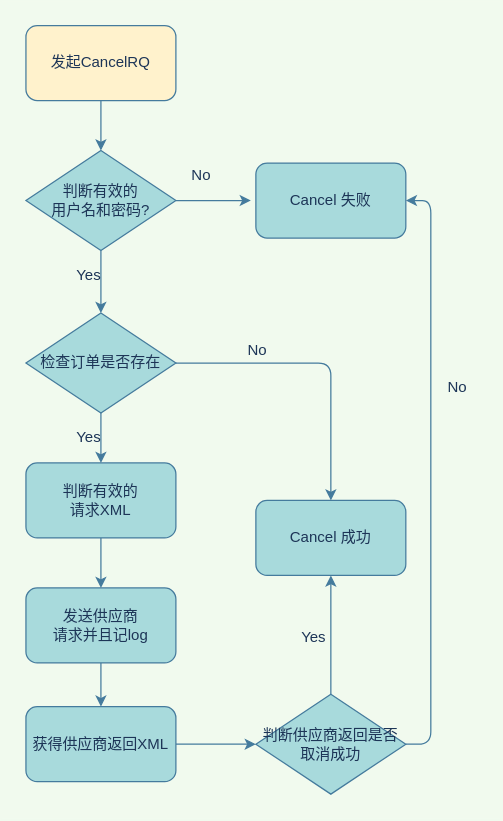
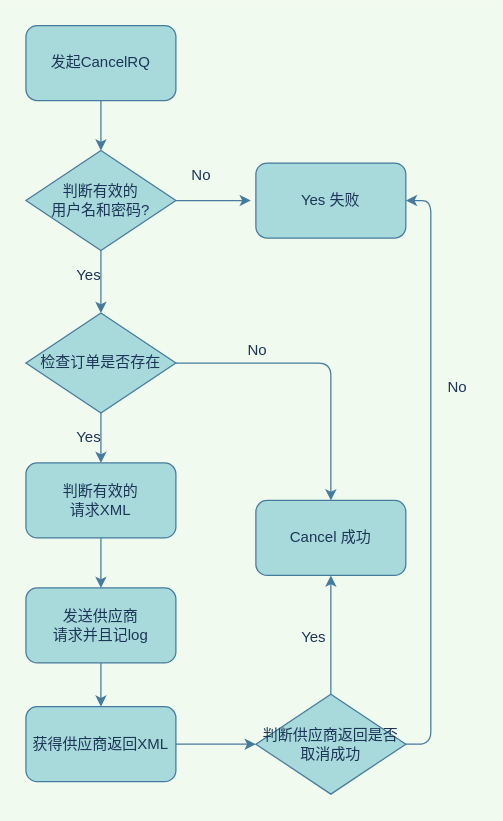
  <mxCell id="0" />
  <mxCell id="1" parent="0" />
  <mxCell id="2" style="edgeStyle=orthogonalEdgeStyle;curved=0;rounded=1;sketch=0;orthogonalLoop=1;jettySize=auto;html=1;exitX=0.5;exitY=1;exitDx=0;exitDy=0;entryX=0.5;entryY=0;entryDx=0;entryDy=0;strokeColor=#457B9D;fillColor=#A8DADC;fontColor=#1D3557;" edge="1" parent="1" source="3" target="6"><mxGeometry relative="1" as="geometry" /></mxCell>
- <mxCell id="3" value="发起CancelRQ" style="rounded=1;whiteSpace=wrap;html=1;sketch=0;strokeColor=#457B9D;fillColor=#fff2cc;fontColor=#1D3557;" vertex="1" parent="1"><mxGeometry x="20" y="20" width="120" height="60" as="geometry" /></mxCell>
+ <mxCell id="3" value="发起CancelRQ" style="rounded=1;whiteSpace=wrap;html=1;sketch=0;strokeColor=#457B9D;fillColor=#A8DADC;fontColor=#1D3557;" vertex="1" parent="1"><mxGeometry x="20" y="20" width="120" height="60" as="geometry" /></mxCell>
  <mxCell id="4" style="edgeStyle=orthogonalEdgeStyle;curved=0;rounded=1;sketch=0;orthogonalLoop=1;jettySize=auto;html=1;exitX=0.5;exitY=1;exitDx=0;exitDy=0;entryX=0.5;entryY=0;entryDx=0;entryDy=0;strokeColor=#457B9D;fillColor=#A8DADC;fontColor=#1D3557;" edge="1" parent="1" source="6" target="10"><mxGeometry relative="1" as="geometry" /></mxCell>
  <mxCell id="5" style="edgeStyle=orthogonalEdgeStyle;curved=0;rounded=1;sketch=0;orthogonalLoop=1;jettySize=auto;html=1;exitX=1;exitY=0.5;exitDx=0;exitDy=0;strokeColor=#457B9D;fillColor=#A8DADC;fontColor=#1D3557;" edge="1" parent="1" source="6"><mxGeometry relative="1" as="geometry"><mxPoint x="200" y="160" as="targetPoint" /></mxGeometry></mxCell>
  <mxCell id="6" value="判断有效的&lt;br&gt;用户名和密码?" style="rhombus;whiteSpace=wrap;html=1;rounded=0;sketch=0;strokeColor=#457B9D;fillColor=#A8DADC;fontColor=#1D3557;" vertex="1" parent="1"><mxGeometry x="20" y="120" width="120" height="80" as="geometry" /></mxCell>
- <mxCell id="7" value="Cancel 失败" style="rounded=1;whiteSpace=wrap;html=1;sketch=0;strokeColor=#457B9D;fillColor=#A8DADC;fontColor=#1D3557;" vertex="1" parent="1"><mxGeometry x="204" y="130" width="120" height="60" as="geometry" /></mxCell>
+ <mxCell id="7" value="Yes 失败" style="rounded=1;whiteSpace=wrap;html=1;sketch=0;strokeColor=#457B9D;fillColor=#A8DADC;fontColor=#1D3557;" vertex="1" parent="1"><mxGeometry x="204" y="130" width="120" height="60" as="geometry" /></mxCell>
  <mxCell id="8" style="edgeStyle=orthogonalEdgeStyle;curved=0;rounded=1;sketch=0;orthogonalLoop=1;jettySize=auto;html=1;exitX=0.5;exitY=1;exitDx=0;exitDy=0;entryX=0.5;entryY=0;entryDx=0;entryDy=0;strokeColor=#457B9D;fillColor=#A8DADC;fontColor=#1D3557;" edge="1" parent="1" source="10" target="12"><mxGeometry relative="1" as="geometry" /></mxCell>
  <mxCell id="9" style="edgeStyle=orthogonalEdgeStyle;curved=0;rounded=1;sketch=0;orthogonalLoop=1;jettySize=auto;html=1;exitX=1;exitY=0.5;exitDx=0;exitDy=0;strokeColor=#457B9D;fillColor=#A8DADC;fontColor=#1D3557;" edge="1" parent="1" source="10" target="20"><mxGeometry relative="1" as="geometry" /></mxCell>
  <mxCell id="10" value="检查订单是否存在" style="rhombus;whiteSpace=wrap;html=1;rounded=0;sketch=0;strokeColor=#457B9D;fillColor=#A8DADC;fontColor=#1D3557;" vertex="1" parent="1"><mxGeometry x="20" y="250" width="120" height="80" as="geometry" /></mxCell>
  <mxCell id="11" style="edgeStyle=orthogonalEdgeStyle;curved=0;rounded=1;sketch=0;orthogonalLoop=1;jettySize=auto;html=1;exitX=0.5;exitY=1;exitDx=0;exitDy=0;entryX=0.5;entryY=0;entryDx=0;entryDy=0;strokeColor=#457B9D;fillColor=#A8DADC;fontColor=#1D3557;" edge="1" parent="1" source="12" target="14"><mxGeometry relative="1" as="geometry" /></mxCell>
  <mxCell id="12" value="判断有效的&lt;br&gt;请求XML" style="rounded=1;whiteSpace=wrap;html=1;sketch=0;strokeColor=#457B9D;fillColor=#A8DADC;fontColor=#1D3557;" vertex="1" parent="1"><mxGeometry x="20" y="370" width="120" height="60" as="geometry" /></mxCell>
  <mxCell id="13" style="edgeStyle=orthogonalEdgeStyle;curved=0;rounded=1;sketch=0;orthogonalLoop=1;jettySize=auto;html=1;exitX=0.5;exitY=1;exitDx=0;exitDy=0;entryX=0.5;entryY=0;entryDx=0;entryDy=0;strokeColor=#457B9D;fillColor=#A8DADC;fontColor=#1D3557;" edge="1" parent="1" source="14" target="16"><mxGeometry relative="1" as="geometry" /></mxCell>
  <mxCell id="14" value="发送供应商&lt;br&gt;请求并且记log" style="rounded=1;whiteSpace=wrap;html=1;sketch=0;strokeColor=#457B9D;fillColor=#A8DADC;fontColor=#1D3557;" vertex="1" parent="1"><mxGeometry x="20" y="470" width="120" height="60" as="geometry" /></mxCell>
  <mxCell id="15" style="edgeStyle=orthogonalEdgeStyle;curved=0;rounded=1;sketch=0;orthogonalLoop=1;jettySize=auto;html=1;exitX=1;exitY=0.5;exitDx=0;exitDy=0;strokeColor=#457B9D;fillColor=#A8DADC;fontColor=#1D3557;" edge="1" parent="1" source="16" target="19"><mxGeometry relative="1" as="geometry" /></mxCell>
  <mxCell id="16" value="获得供应商返回XML" style="rounded=1;whiteSpace=wrap;html=1;sketch=0;strokeColor=#457B9D;fillColor=#A8DADC;fontColor=#1D3557;" vertex="1" parent="1"><mxGeometry x="20" y="565" width="120" height="60" as="geometry" /></mxCell>
  <mxCell id="17" style="edgeStyle=orthogonalEdgeStyle;curved=0;rounded=1;sketch=0;orthogonalLoop=1;jettySize=auto;html=1;exitX=0.5;exitY=0;exitDx=0;exitDy=0;entryX=0.5;entryY=1;entryDx=0;entryDy=0;strokeColor=#457B9D;fillColor=#A8DADC;fontColor=#1D3557;" edge="1" parent="1" source="19" target="20"><mxGeometry relative="1" as="geometry" /></mxCell>
  <mxCell id="18" style="edgeStyle=orthogonalEdgeStyle;curved=0;rounded=1;sketch=0;orthogonalLoop=1;jettySize=auto;html=1;exitX=1;exitY=0.5;exitDx=0;exitDy=0;entryX=1;entryY=0.5;entryDx=0;entryDy=0;strokeColor=#457B9D;fillColor=#A8DADC;fontColor=#1D3557;" edge="1" parent="1" source="19" target="7"><mxGeometry relative="1" as="geometry" /></mxCell>
  <mxCell id="19" value="判断供应商返回是否取消成功" style="rhombus;whiteSpace=wrap;html=1;rounded=0;sketch=0;strokeColor=#457B9D;fillColor=#A8DADC;fontColor=#1D3557;" vertex="1" parent="1"><mxGeometry x="204" y="555" width="120" height="80" as="geometry" /></mxCell>
  <mxCell id="20" value="Cancel 成功" style="rounded=1;whiteSpace=wrap;html=1;sketch=0;strokeColor=#457B9D;fillColor=#A8DADC;fontColor=#1D3557;" vertex="1" parent="1"><mxGeometry x="204" y="400" width="120" height="60" as="geometry" /></mxCell>
  <mxCell id="21" value="Yes" style="text;html=1;align=center;verticalAlign=middle;resizable=0;points=[];autosize=1;fontColor=#1D3557;" vertex="1" parent="1"><mxGeometry x="50" y="210" width="40" height="20" as="geometry" /></mxCell>
  <mxCell id="22" value="No" style="text;html=1;align=center;verticalAlign=middle;resizable=0;points=[];autosize=1;fontColor=#1D3557;" vertex="1" parent="1"><mxGeometry x="145" y="130" width="30" height="20" as="geometry" /></mxCell>
  <mxCell id="23" value="No" style="text;html=1;align=center;verticalAlign=middle;resizable=0;points=[];autosize=1;fontColor=#1D3557;" vertex="1" parent="1"><mxGeometry x="190" y="270" width="30" height="20" as="geometry" /></mxCell>
  <mxCell id="24" value="Yes" style="text;html=1;align=center;verticalAlign=middle;resizable=0;points=[];autosize=1;fontColor=#1D3557;" vertex="1" parent="1"><mxGeometry x="50" y="340" width="40" height="20" as="geometry" /></mxCell>
  <mxCell id="25" value="No" style="text;html=1;align=center;verticalAlign=middle;resizable=0;points=[];autosize=1;fontColor=#1D3557;" vertex="1" parent="1"><mxGeometry x="350" y="300" width="30" height="20" as="geometry" /></mxCell>
  <mxCell id="26" value="Yes" style="text;html=1;align=center;verticalAlign=middle;resizable=0;points=[];autosize=1;fontColor=#1D3557;" vertex="1" parent="1"><mxGeometry x="230" y="500" width="40" height="20" as="geometry" /></mxCell>
